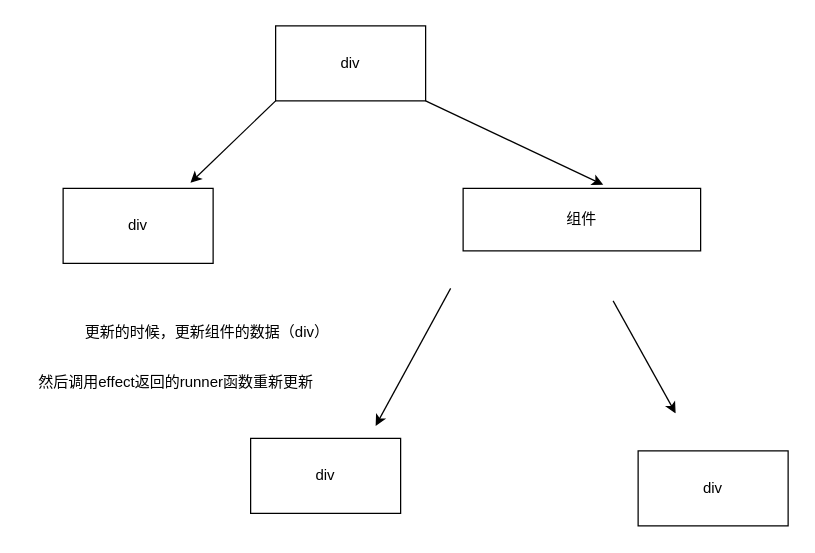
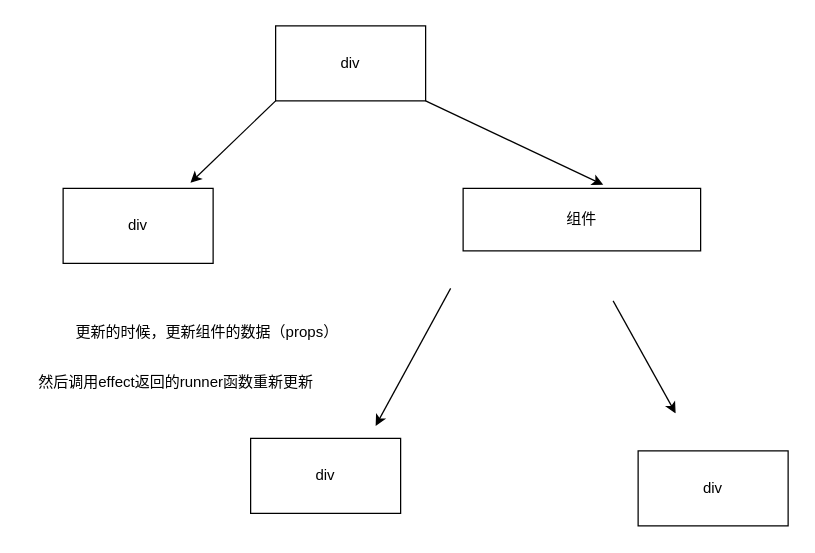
  <mxCell id="0" />
  <mxCell id="1" parent="0" />
  <mxCell id="2" value="div" style="whiteSpace=wrap;html=1;" vertex="1" parent="1"><mxGeometry x="220" y="20" width="120" height="60" as="geometry" /></mxCell>
  <mxCell id="3" value="div" style="whiteSpace=wrap;html=1;" vertex="1" parent="1"><mxGeometry x="50" y="150" width="120" height="60" as="geometry" /></mxCell>
  <mxCell id="4" value="组件" style="whiteSpace=wrap;html=1;" vertex="1" parent="1"><mxGeometry x="370" y="150" width="190" height="50" as="geometry" /></mxCell>
  <mxCell id="5" value="" style="edgeStyle=none;orthogonalLoop=1;jettySize=auto;html=1;exitX=0;exitY=1;exitDx=0;exitDy=0;entryX=0.849;entryY=-0.075;entryDx=0;entryDy=0;entryPerimeter=0;" edge="1" parent="1" source="2" target="3"><mxGeometry width="100" relative="1" as="geometry"><mxPoint x="160" y="110" as="sourcePoint" /><mxPoint x="150" y="140" as="targetPoint" /><Array as="points" /></mxGeometry></mxCell>
  <mxCell id="6" value="" style="edgeStyle=none;orthogonalLoop=1;jettySize=auto;html=1;exitX=1;exitY=1;exitDx=0;exitDy=0;entryX=0.59;entryY=-0.058;entryDx=0;entryDy=0;entryPerimeter=0;" edge="1" parent="1" source="2" target="4"><mxGeometry width="100" relative="1" as="geometry"><mxPoint x="230" y="90" as="sourcePoint" /><mxPoint x="161.88" y="155.5" as="targetPoint" /><Array as="points" /></mxGeometry></mxCell>
  <mxCell id="7" value="" style="edgeStyle=none;orthogonalLoop=1;jettySize=auto;html=1;" edge="1" parent="1"><mxGeometry width="100" relative="1" as="geometry"><mxPoint x="360" y="230" as="sourcePoint" /><mxPoint x="300" y="340" as="targetPoint" /><Array as="points" /></mxGeometry></mxCell>
  <mxCell id="8" value="" style="edgeStyle=none;orthogonalLoop=1;jettySize=auto;html=1;" edge="1" parent="1"><mxGeometry width="100" relative="1" as="geometry"><mxPoint x="490" y="240" as="sourcePoint" /><mxPoint x="540" y="330" as="targetPoint" /><Array as="points" /></mxGeometry></mxCell>
  <mxCell id="9" value="div" style="whiteSpace=wrap;html=1;" vertex="1" parent="1"><mxGeometry x="200" y="350" width="120" height="60" as="geometry" /></mxCell>
  <mxCell id="10" value="div" style="whiteSpace=wrap;html=1;" vertex="1" parent="1"><mxGeometry x="510" y="360" width="120" height="60" as="geometry" /></mxCell>
- <mxCell id="11" value="更新的时候，更新组件的数据（div）" style="text;html=1;align=center;verticalAlign=middle;resizable=0;points=[];autosize=1;strokeColor=none;fillColor=none;" vertex="1" parent="1"><mxGeometry x="50" y="250" width="230" height="30" as="geometry" /></mxCell>
+ <mxCell id="11" value="更新的时候，更新组件的数据（props）" style="text;html=1;align=center;verticalAlign=middle;resizable=0;points=[];autosize=1;strokeColor=none;fillColor=none;" vertex="1" parent="1"><mxGeometry x="50" y="250" width="230" height="30" as="geometry" /></mxCell>
  <mxCell id="12" value="然后调用effect返回的runner函数重新更新" style="text;html=1;align=center;verticalAlign=middle;resizable=0;points=[];autosize=1;strokeColor=none;fillColor=none;" vertex="1" parent="1"><mxGeometry x="20" y="290" width="240" height="30" as="geometry" /></mxCell>
